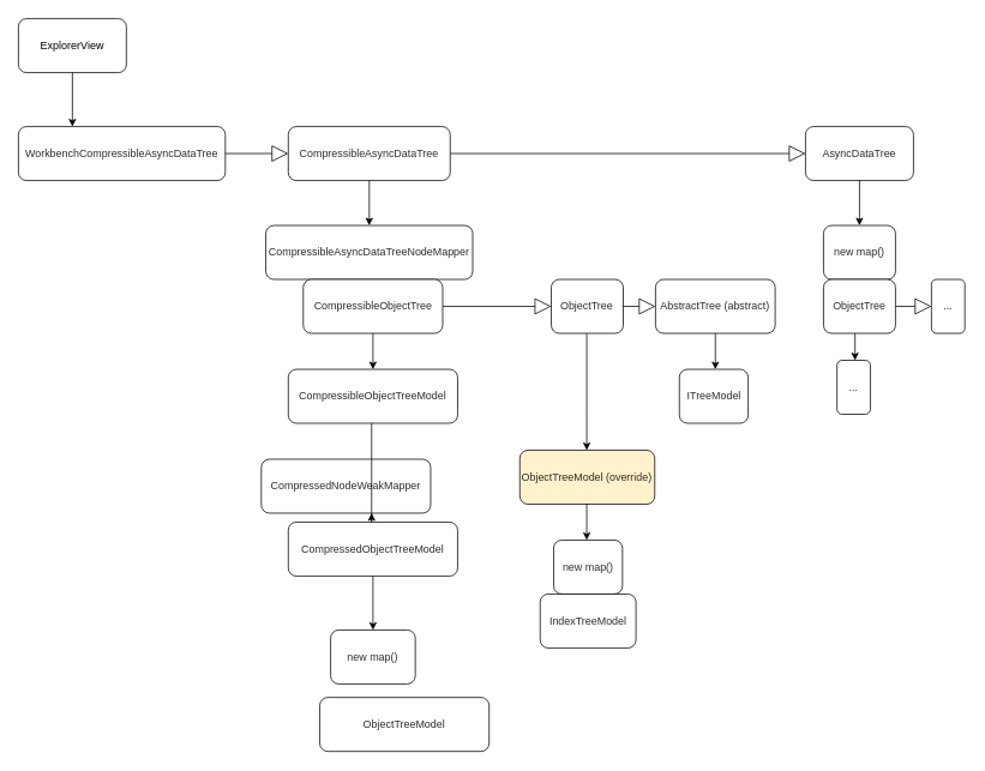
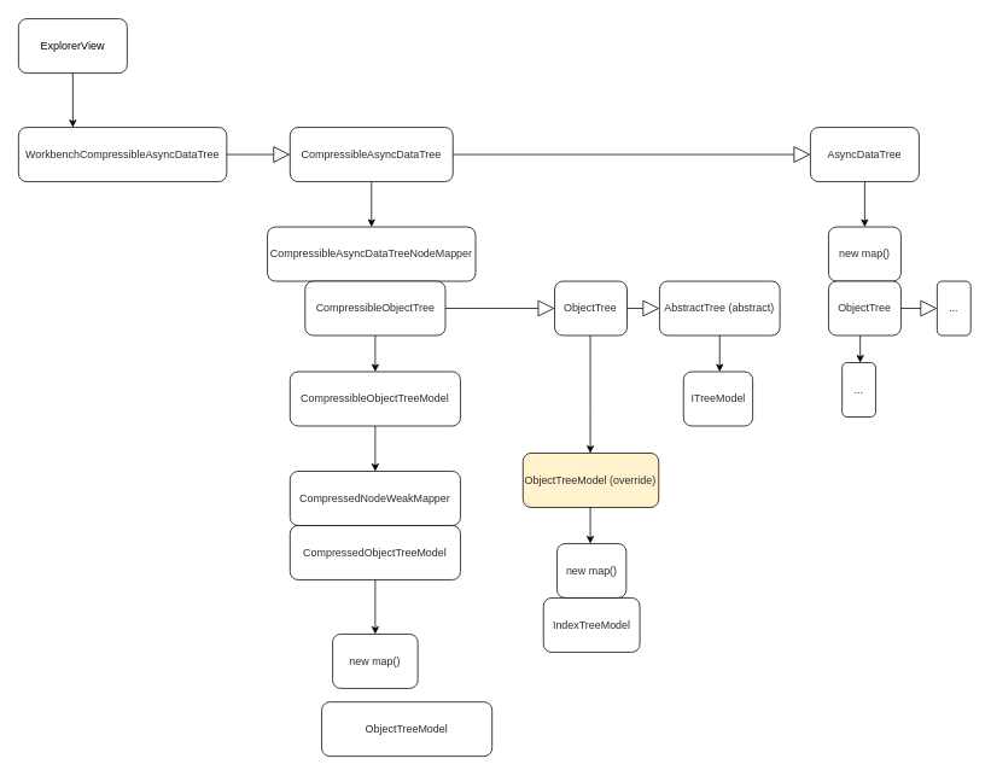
  <mxCell id="0" />
  <mxCell id="1" parent="0" />
  <mxCell id="2" value="ExplorerView" style="rounded=1;whiteSpace=wrap;html=1;" parent="1" vertex="1"><mxGeometry x="20" y="20" width="120" height="60" as="geometry" /></mxCell>
  <mxCell id="3" value="&lt;div style=&quot;text-align: left&quot;&gt;&lt;span style=&quot;font-size: 11.9px&quot;&gt;&lt;font color=&quot;#2f2c29&quot;&gt;WorkbenchCompressibleAsyncDataTree&lt;/font&gt;&lt;/span&gt;&lt;/div&gt;" style="rounded=1;whiteSpace=wrap;html=1;" parent="1" vertex="1"><mxGeometry x="20" y="140" width="230" height="60" as="geometry" /></mxCell>
  <mxCell id="4" value="" style="endArrow=classic;html=1;rounded=0;edgeStyle=elbowEdgeStyle;" edge="1" parent="1" source="2" target="3"><mxGeometry width="50" height="50" relative="1" as="geometry"><mxPoint x="250" y="220" as="sourcePoint" /><mxPoint x="280" y="260" as="targetPoint" /><Array as="points"><mxPoint x="80" y="140" /></Array></mxGeometry></mxCell>
  <mxCell id="5" value="&lt;div style=&quot;text-align: left&quot;&gt;&lt;font color=&quot;#2f2c29&quot;&gt;&lt;span style=&quot;font-size: 11.9px&quot;&gt;CompressibleAsyncDataTree&lt;/span&gt;&lt;/font&gt;&lt;br&gt;&lt;/div&gt;" style="rounded=1;whiteSpace=wrap;html=1;" vertex="1" parent="1"><mxGeometry x="320" y="140" width="180" height="60" as="geometry" /></mxCell>
  <mxCell id="6" value="" style="endArrow=block;endSize=16;endFill=0;html=1;rounded=0;" edge="1" parent="1" source="3" target="5"><mxGeometry x="0.481" width="160" relative="1" as="geometry"><mxPoint x="330" y="190" as="sourcePoint" /><mxPoint x="490" y="190" as="targetPoint" /><mxPoint as="offset" /></mxGeometry></mxCell>
  <mxCell id="7" value="&lt;div style=&quot;text-align: left&quot;&gt;&lt;font color=&quot;#2f2c29&quot;&gt;&lt;span style=&quot;font-size: 11.9px&quot;&gt;CompressibleAsyncDataTreeNodeMapper&lt;/span&gt;&lt;/font&gt;&lt;br&gt;&lt;/div&gt;" style="rounded=1;whiteSpace=wrap;html=1;" vertex="1" parent="1"><mxGeometry x="295" y="250" width="230" height="60" as="geometry" /></mxCell>
  <mxCell id="8" value="" style="endArrow=classic;html=1;rounded=0;edgeStyle=elbowEdgeStyle;" edge="1" parent="1" source="5" target="7"><mxGeometry width="50" height="50" relative="1" as="geometry"><mxPoint x="400" y="210" as="sourcePoint" /><mxPoint x="400" y="270" as="targetPoint" /><Array as="points"><mxPoint x="400" y="270" /></Array></mxGeometry></mxCell>
  <mxCell id="9" value="&lt;div style=&quot;text-align: left&quot;&gt;&lt;font color=&quot;#2f2c29&quot;&gt;&lt;span style=&quot;font-size: 11.9px&quot;&gt;AsyncDataTree&lt;/span&gt;&lt;/font&gt;&lt;br&gt;&lt;/div&gt;" style="rounded=1;whiteSpace=wrap;html=1;" vertex="1" parent="1"><mxGeometry x="895" y="140" width="120" height="60" as="geometry" /></mxCell>
  <mxCell id="10" value="" style="endArrow=block;endSize=16;endFill=0;html=1;rounded=0;" edge="1" parent="1" target="9" source="5"><mxGeometry x="0.481" width="160" relative="1" as="geometry"><mxPoint x="460" y="170" as="sourcePoint" /><mxPoint x="730" y="190" as="targetPoint" /><mxPoint as="offset" /></mxGeometry></mxCell>
  <mxCell id="11" value="&lt;div style=&quot;text-align: left&quot;&gt;&lt;font color=&quot;#2f2c29&quot;&gt;&lt;span style=&quot;font-size: 11.9px&quot;&gt;new map()&lt;/span&gt;&lt;/font&gt;&lt;br&gt;&lt;/div&gt;" style="rounded=1;whiteSpace=wrap;html=1;" vertex="1" parent="1"><mxGeometry x="915" y="250" width="80" height="60" as="geometry" /></mxCell>
  <mxCell id="12" value="" style="endArrow=classic;html=1;rounded=0;edgeStyle=elbowEdgeStyle;" edge="1" parent="1" target="11" source="9"><mxGeometry width="50" height="50" relative="1" as="geometry"><mxPoint x="985" y="210" as="sourcePoint" /><mxPoint x="975" y="280" as="targetPoint" /><Array as="points"><mxPoint x="975" y="280" /></Array></mxGeometry></mxCell>
  <mxCell id="13" value="&lt;div style=&quot;text-align: left&quot;&gt;&lt;font color=&quot;#2f2c29&quot;&gt;&lt;span style=&quot;font-size: 11.9px&quot;&gt;ObjectTree&lt;/span&gt;&lt;/font&gt;&lt;br&gt;&lt;/div&gt;" style="rounded=1;whiteSpace=wrap;html=1;" vertex="1" parent="1"><mxGeometry x="915" y="310" width="80" height="60" as="geometry" /></mxCell>
  <mxCell id="14" value="&lt;div style=&quot;text-align: left&quot;&gt;&lt;font color=&quot;#2f2c29&quot;&gt;&lt;span style=&quot;font-size: 11.9px&quot;&gt;AbstractTree (abstract)&lt;/span&gt;&lt;/font&gt;&lt;br&gt;&lt;/div&gt;" style="rounded=1;whiteSpace=wrap;html=1;" vertex="1" parent="1"><mxGeometry x="728.25" y="310" width="133" height="60" as="geometry" /></mxCell>
  <mxCell id="15" value="&lt;div style=&quot;text-align: left&quot;&gt;&lt;font color=&quot;#2f2c29&quot;&gt;&lt;span style=&quot;font-size: 11.9px&quot;&gt;ITreeModel&lt;/span&gt;&lt;/font&gt;&lt;/div&gt;" style="rounded=1;whiteSpace=wrap;html=1;" vertex="1" parent="1"><mxGeometry x="754.75" y="410" width="76.5" height="60" as="geometry" /></mxCell>
  <mxCell id="16" value="" style="endArrow=classic;html=1;rounded=0;edgeStyle=elbowEdgeStyle;" edge="1" parent="1" target="15" source="14"><mxGeometry width="50" height="50" relative="1" as="geometry"><mxPoint x="808.25" y="395" as="sourcePoint" /><mxPoint x="828.25" y="475" as="targetPoint" /><Array as="points"><mxPoint x="793.25" y="430" /></Array></mxGeometry></mxCell>
  <mxCell id="17" value="&lt;div style=&quot;text-align: left&quot;&gt;&lt;font color=&quot;#2f2c29&quot;&gt;&lt;span style=&quot;font-size: 11.9px&quot;&gt;ObjectTreeModel (override)&lt;/span&gt;&lt;/font&gt;&lt;/div&gt;" style="rounded=1;whiteSpace=wrap;html=1;fillColor=#fff2cc;" vertex="1" parent="1"><mxGeometry x="577.38" y="500" width="150" height="60" as="geometry" /></mxCell>
  <mxCell id="18" value="" style="endArrow=classic;html=1;rounded=0;edgeStyle=elbowEdgeStyle;" edge="1" parent="1"><mxGeometry width="50" height="50" relative="1" as="geometry"><mxPoint x="651.75" y="370" as="sourcePoint" /><mxPoint x="651.75" y="500" as="targetPoint" /><Array as="points"><mxPoint x="651.75" y="455" /></Array></mxGeometry></mxCell>
  <mxCell id="19" value="&lt;div style=&quot;text-align: left&quot;&gt;&lt;font color=&quot;#2f2c29&quot;&gt;&lt;span style=&quot;font-size: 11.9px&quot;&gt;new map()&lt;/span&gt;&lt;/font&gt;&lt;/div&gt;" style="rounded=1;whiteSpace=wrap;html=1;" vertex="1" parent="1"><mxGeometry x="615" y="600" width="76.5" height="60" as="geometry" /></mxCell>
  <mxCell id="20" value="" style="endArrow=classic;html=1;rounded=0;edgeStyle=elbowEdgeStyle;" edge="1" parent="1" target="19"><mxGeometry width="50" height="50" relative="1" as="geometry"><mxPoint x="653.25" y="560" as="sourcePoint" /><mxPoint x="686.75" y="695" as="targetPoint" /><Array as="points"><mxPoint x="651.75" y="650" /></Array></mxGeometry></mxCell>
  <mxCell id="21" value="&lt;div style=&quot;text-align: left&quot;&gt;&lt;font color=&quot;#2f2c29&quot;&gt;&lt;span style=&quot;font-size: 11.9px&quot;&gt;IndexTreeModel&lt;/span&gt;&lt;/font&gt;&lt;/div&gt;" style="rounded=1;whiteSpace=wrap;html=1;" vertex="1" parent="1"><mxGeometry x="600" y="660" width="106.5" height="60" as="geometry" /></mxCell>
  <mxCell id="22" value="&lt;div style=&quot;text-align: left&quot;&gt;&lt;font color=&quot;#2f2c29&quot;&gt;&lt;span style=&quot;font-size: 11.9px&quot;&gt;CompressibleObjectTree&lt;/span&gt;&lt;/font&gt;&lt;br&gt;&lt;/div&gt;" style="rounded=1;whiteSpace=wrap;html=1;" vertex="1" parent="1"><mxGeometry x="336.63" y="310" width="155" height="60" as="geometry" /></mxCell>
  <mxCell id="23" value="" style="endArrow=block;endSize=16;endFill=0;html=1;rounded=0;" edge="1" parent="1" source="22" target="24"><mxGeometry x="0.481" width="160" relative="1" as="geometry"><mxPoint x="491.63" y="230" as="sourcePoint" /><mxPoint x="564.13" y="340" as="targetPoint" /><mxPoint as="offset" /></mxGeometry></mxCell>
  <mxCell id="24" value="&lt;div style=&quot;text-align: left&quot;&gt;&lt;font color=&quot;#2f2c29&quot;&gt;&lt;span style=&quot;font-size: 11.9px&quot;&gt;ObjectTree&lt;/span&gt;&lt;/font&gt;&lt;br&gt;&lt;/div&gt;" style="rounded=1;whiteSpace=wrap;html=1;" vertex="1" parent="1"><mxGeometry x="612.38" y="310" width="80" height="60" as="geometry" /></mxCell>
  <mxCell id="25" value="&lt;div style=&quot;text-align: left&quot;&gt;&lt;font color=&quot;#2f2c29&quot;&gt;&lt;span style=&quot;font-size: 11.9px&quot;&gt;...&lt;/span&gt;&lt;/font&gt;&lt;br&gt;&lt;/div&gt;" style="rounded=1;whiteSpace=wrap;html=1;" vertex="1" parent="1"><mxGeometry x="1035" y="310" width="37.1" height="60" as="geometry" /></mxCell>
  <mxCell id="26" value="" style="endArrow=block;endSize=16;endFill=0;html=1;rounded=0;" edge="1" parent="1" target="25"><mxGeometry x="0.481" width="160" relative="1" as="geometry"><mxPoint x="995" y="340" as="sourcePoint" /><mxPoint x="1200.9" y="360" as="targetPoint" /><mxPoint as="offset" /></mxGeometry></mxCell>
  <mxCell id="27" value="&lt;div style=&quot;text-align: left&quot;&gt;&lt;font color=&quot;#2f2c29&quot;&gt;&lt;span style=&quot;font-size: 11.9px&quot;&gt;CompressibleObjectTreeModel&lt;/span&gt;&lt;/font&gt;&lt;/div&gt;" style="rounded=1;whiteSpace=wrap;html=1;" vertex="1" parent="1"><mxGeometry x="320.01" y="410" width="188.25" height="60" as="geometry" /></mxCell>
  <mxCell id="28" value="" style="endArrow=classic;html=1;rounded=0;edgeStyle=elbowEdgeStyle;" edge="1" parent="1" target="27" source="22"><mxGeometry width="50" height="50" relative="1" as="geometry"><mxPoint x="414.13" y="380" as="sourcePoint" /><mxPoint x="447.63" y="515" as="targetPoint" /><Array as="points"><mxPoint x="412.63" y="470" /></Array></mxGeometry></mxCell>
- <mxCell id="29" value="&lt;div style=&quot;text-align: left&quot;&gt;&lt;font color=&quot;#2f2c29&quot;&gt;&lt;span style=&quot;font-size: 11.9px&quot;&gt;CompressedNodeWeakMapper&lt;/span&gt;&lt;/font&gt;&lt;/div&gt;" style="rounded=1;whiteSpace=wrap;html=1;" vertex="1" parent="1"><mxGeometry x="290.01" y="510" width="188.25" height="60" as="geometry" /></mxCell>
+ <mxCell id="29" value="&lt;div style=&quot;text-align: left&quot;&gt;&lt;font color=&quot;#2f2c29&quot;&gt;&lt;span style=&quot;font-size: 11.9px&quot;&gt;CompressedNodeWeakMapper&lt;/span&gt;&lt;/font&gt;&lt;/div&gt;" style="rounded=1;whiteSpace=wrap;html=1;" vertex="1" parent="1"><mxGeometry x="320.01" y="520" width="188.25" height="60" as="geometry" /></mxCell>
  <mxCell id="30" value="" style="endArrow=classic;html=1;rounded=0;edgeStyle=elbowEdgeStyle;" edge="1" parent="1" target="29" source="27"><mxGeometry width="50" height="50" relative="1" as="geometry"><mxPoint x="414.13" y="480" as="sourcePoint" /><mxPoint x="447.63" y="625" as="targetPoint" /><Array as="points"><mxPoint x="412.63" y="580" /></Array></mxGeometry></mxCell>
  <mxCell id="31" value="&lt;div style=&quot;text-align: left&quot;&gt;&lt;font color=&quot;#2f2c29&quot;&gt;&lt;span style=&quot;font-size: 11.9px&quot;&gt;CompressedObjectTreeModel&lt;/span&gt;&lt;/font&gt;&lt;/div&gt;" style="rounded=1;whiteSpace=wrap;html=1;" vertex="1" parent="1"><mxGeometry x="320" y="580" width="188.25" height="60" as="geometry" /></mxCell>
  <mxCell id="32" value="&lt;div style=&quot;text-align: left&quot;&gt;&lt;font color=&quot;#2f2c29&quot;&gt;&lt;span style=&quot;font-size: 11.9px&quot;&gt;new map()&lt;/span&gt;&lt;/font&gt;&lt;/div&gt;" style="rounded=1;whiteSpace=wrap;html=1;" vertex="1" parent="1"><mxGeometry x="367.08" y="700" width="94.12" height="60" as="geometry" /></mxCell>
  <mxCell id="33" value="" style="endArrow=classic;html=1;rounded=0;edgeStyle=elbowEdgeStyle;" edge="1" parent="1" target="32" source="31"><mxGeometry width="50" height="50" relative="1" as="geometry"><mxPoint x="414.13" y="660" as="sourcePoint" /><mxPoint x="447.63" y="805" as="targetPoint" /><Array as="points"><mxPoint x="412.63" y="760" /></Array></mxGeometry></mxCell>
  <mxCell id="34" value="&lt;div style=&quot;text-align: left&quot;&gt;&lt;font color=&quot;#2f2c29&quot;&gt;&lt;span style=&quot;font-size: 11.9px&quot;&gt;ObjectTreeModel&lt;/span&gt;&lt;/font&gt;&lt;/div&gt;" style="rounded=1;whiteSpace=wrap;html=1;" vertex="1" parent="1"><mxGeometry x="355.01" y="775" width="188.25" height="60" as="geometry" /></mxCell>
  <mxCell id="35" value="" style="endArrow=block;endSize=16;endFill=0;html=1;rounded=0;" edge="1" parent="1" source="24" target="14"><mxGeometry x="0.481" width="160" relative="1" as="geometry"><mxPoint x="1063.25" y="350" as="sourcePoint" /><mxPoint x="1103.25" y="350" as="targetPoint" /><mxPoint as="offset" /></mxGeometry></mxCell>
  <mxCell id="36" value="" style="endArrow=classic;html=1;rounded=0;edgeStyle=elbowEdgeStyle;" edge="1" parent="1" source="13" target="37"><mxGeometry width="50" height="50" relative="1" as="geometry"><mxPoint x="746.5" y="380" as="sourcePoint" /><mxPoint x="970" y="430" as="targetPoint" /><Array as="points"><mxPoint x="950" y="390" /></Array></mxGeometry></mxCell>
  <mxCell id="37" value="&lt;div style=&quot;text-align: left&quot;&gt;&lt;font color=&quot;#2f2c29&quot;&gt;&lt;span style=&quot;font-size: 11.9px&quot;&gt;...&lt;/span&gt;&lt;/font&gt;&lt;br&gt;&lt;/div&gt;" style="rounded=1;whiteSpace=wrap;html=1;" vertex="1" parent="1"><mxGeometry x="930" y="400" width="37.1" height="60" as="geometry" /></mxCell>
